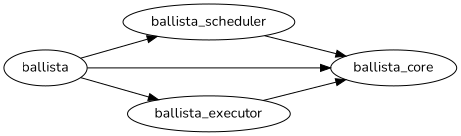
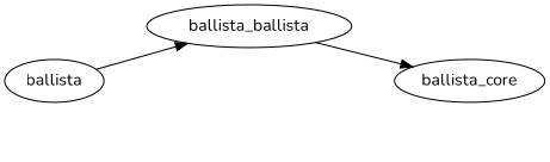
  digraph {
    fontname=Nunito
    rankdir=LR
    node [fontname=Nunito]
    edge [fontname=Nunito]
-   ballista_scheduler
+   ballista_scheduler [label=ballista_ballista]
    ballista_core
-   ballista_executor
    ballista
    ballista_scheduler -> ballista_core
-   ballista_executor -> ballista_core
    ballista -> ballista_scheduler
-   ballista -> ballista_core
-   ballista -> ballista_executor
  }
